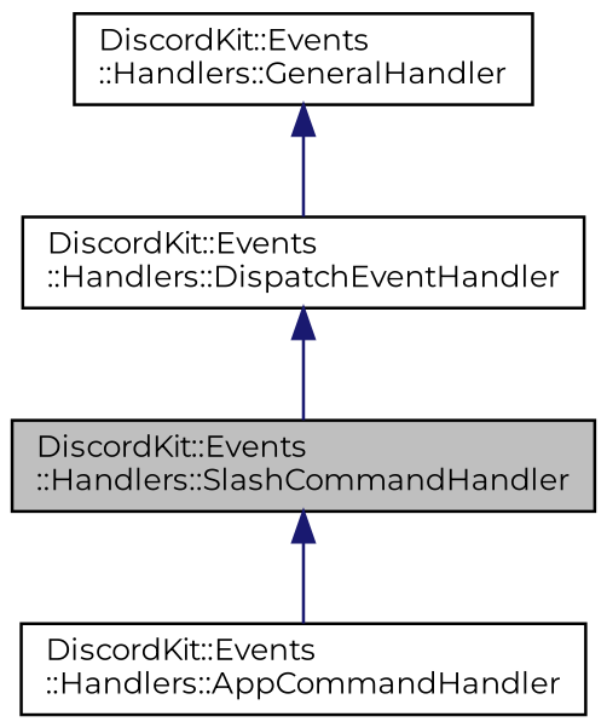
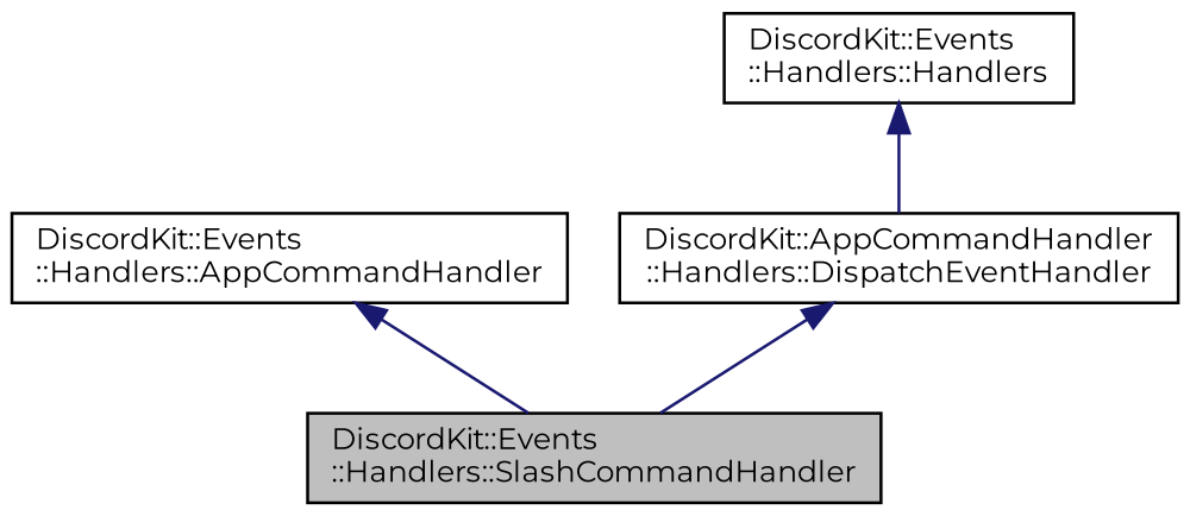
  digraph {
    fontname=Montserrat
    node [color=black fillcolor=white fontname=Montserrat fontsize=10 shape=record style=filled]
    edge [color=midnightblue dir=back fontname=Montserrat fontsize=10 labelfontname=Helvetica labelfontsize=10 style=solid]
    n1 [fillcolor=grey75 fontcolor=black height=0.2 label="DiscordKit::Events\l::Handlers::SlashCommandHandler" width=0.4]
    n2 [height=0.2 label="DiscordKit::Events\l::Handlers::AppCommandHandler" width=0.4]
-   n3 [height=0.2 label="DiscordKit::Events\l::Handlers::DispatchEventHandler" width=0.4]
-   n4 [height=0.2 label="DiscordKit::Events\l::Handlers::GeneralHandler" width=0.4]
-   n1 -> n2
+   n3 [height=0.2 label="DiscordKit::AppCommandHandler\l::Handlers::DispatchEventHandler" width=0.4]
+   n4 [height=0.2 label="DiscordKit::Events\l::Handlers::Handlers" width=0.4]
+   n2 -> n1
    n3 -> n1
    n4 -> n3
  }
